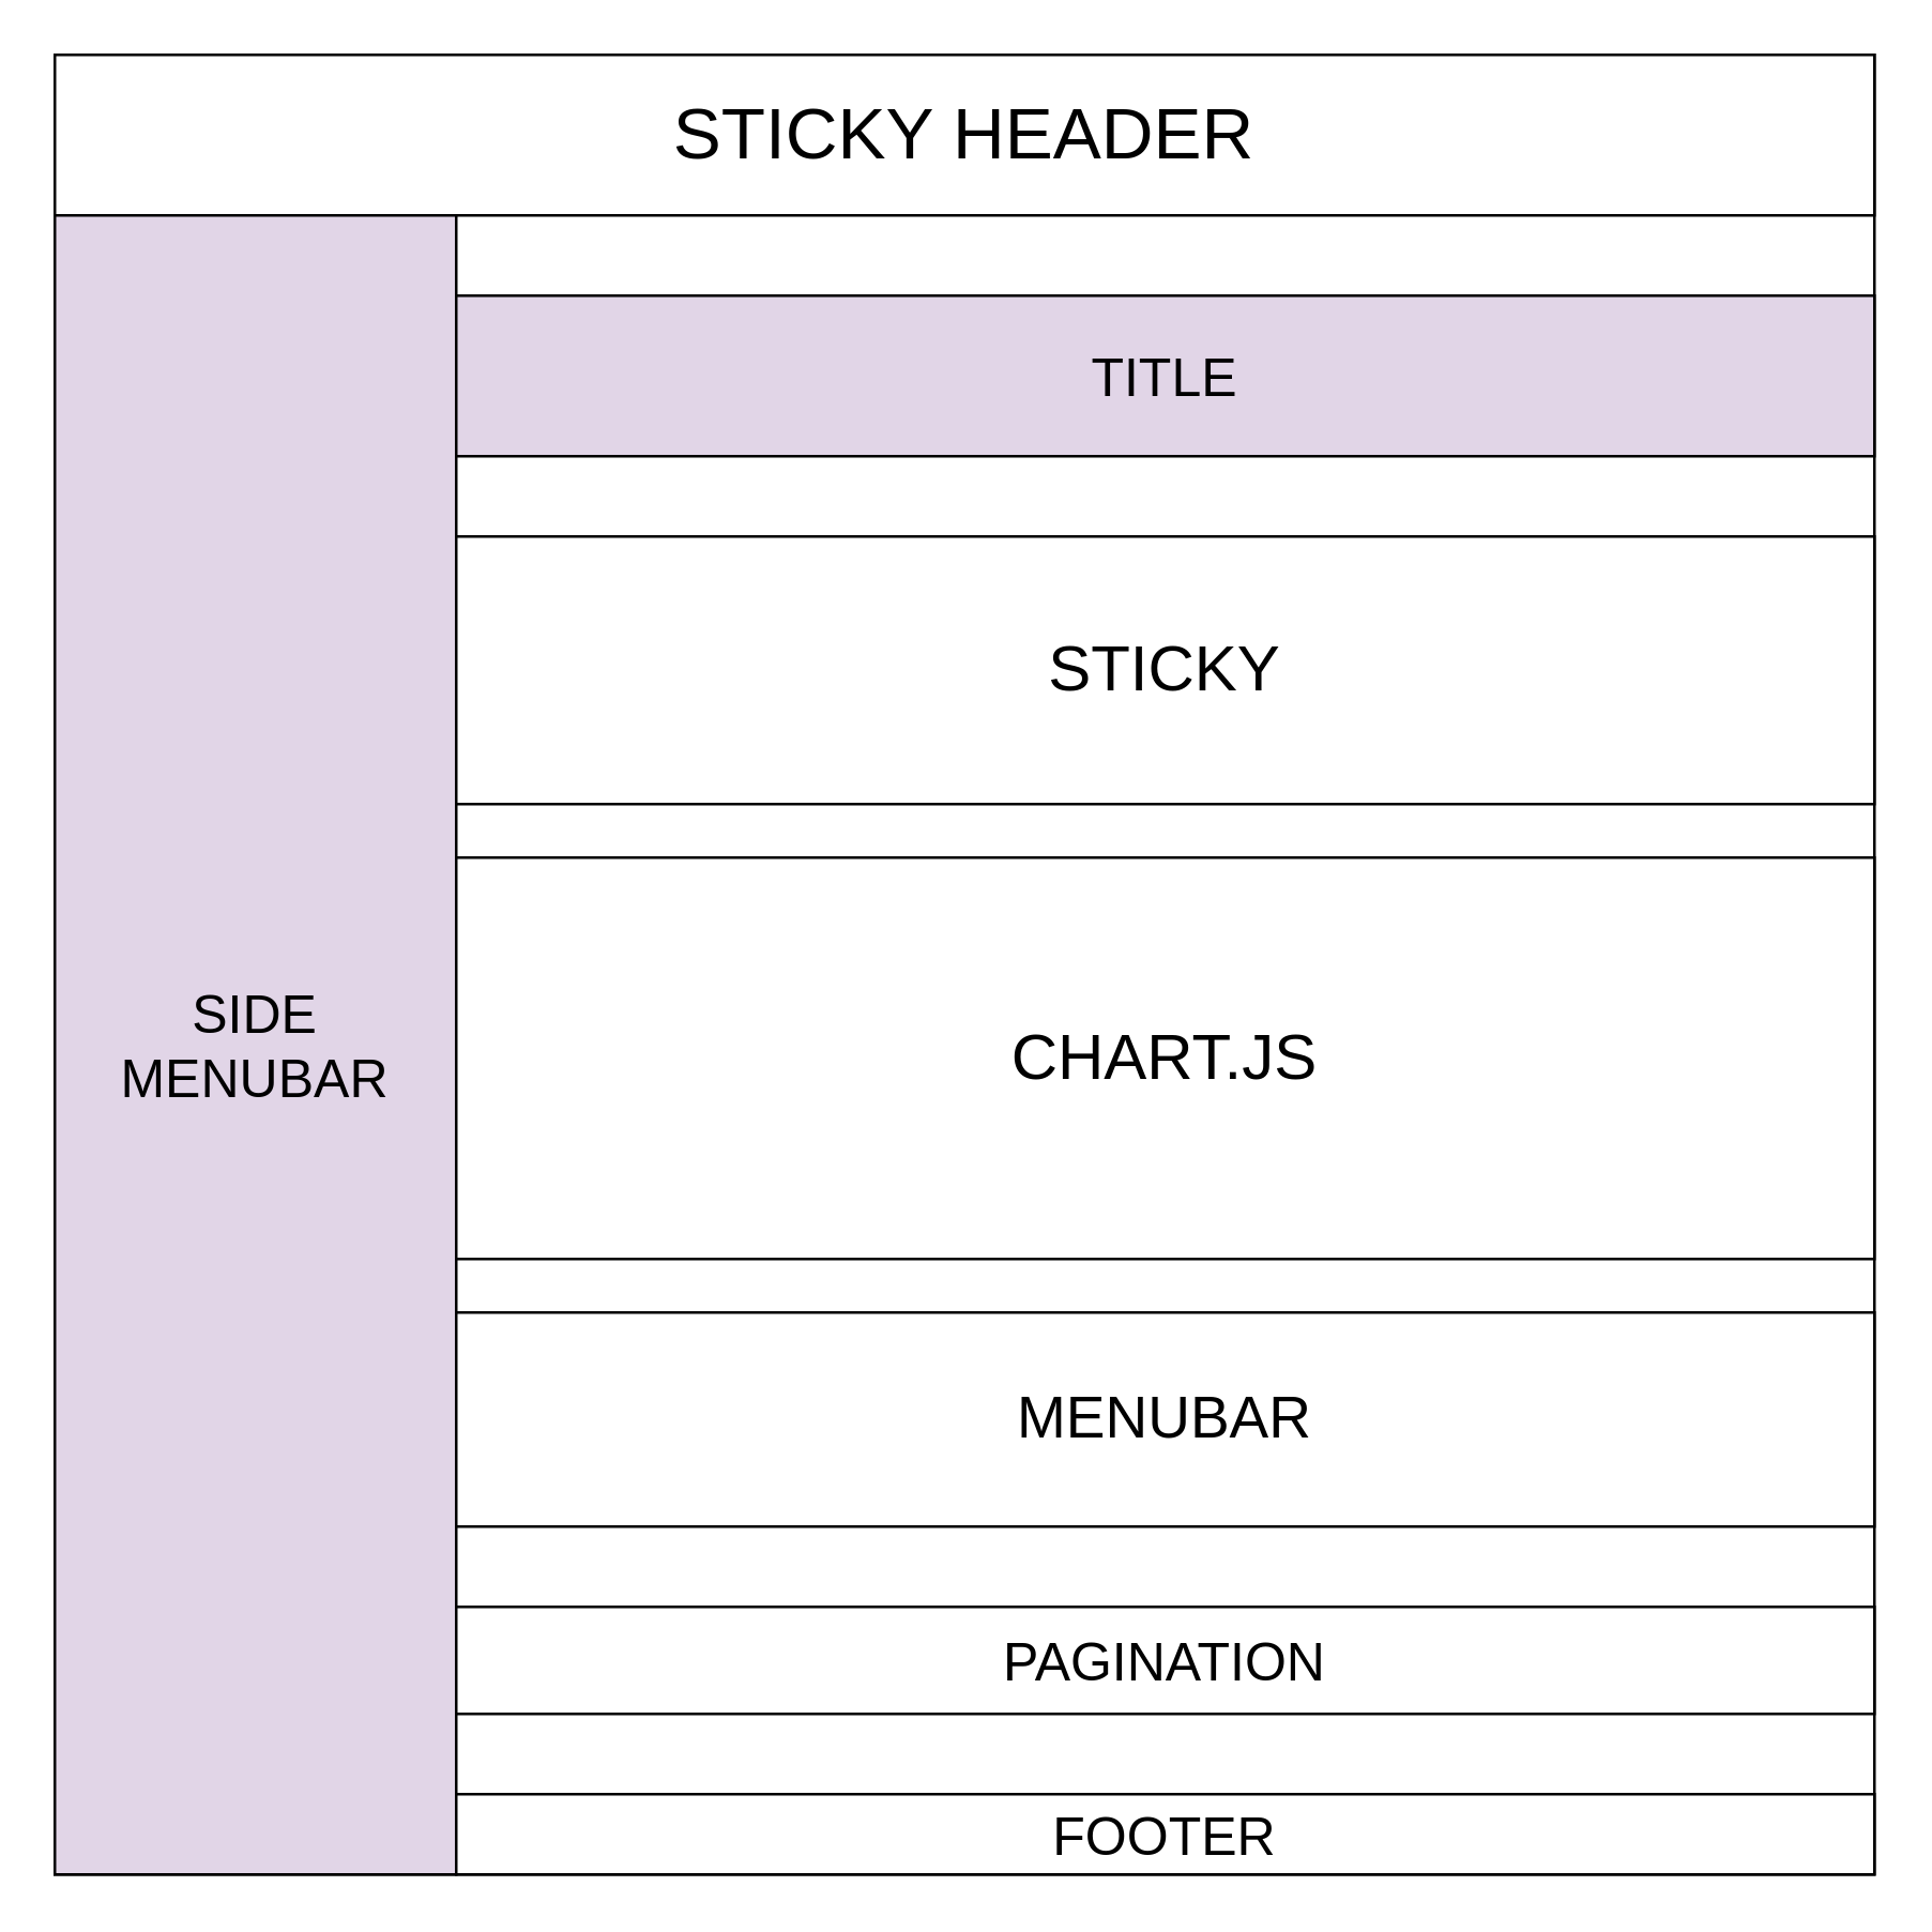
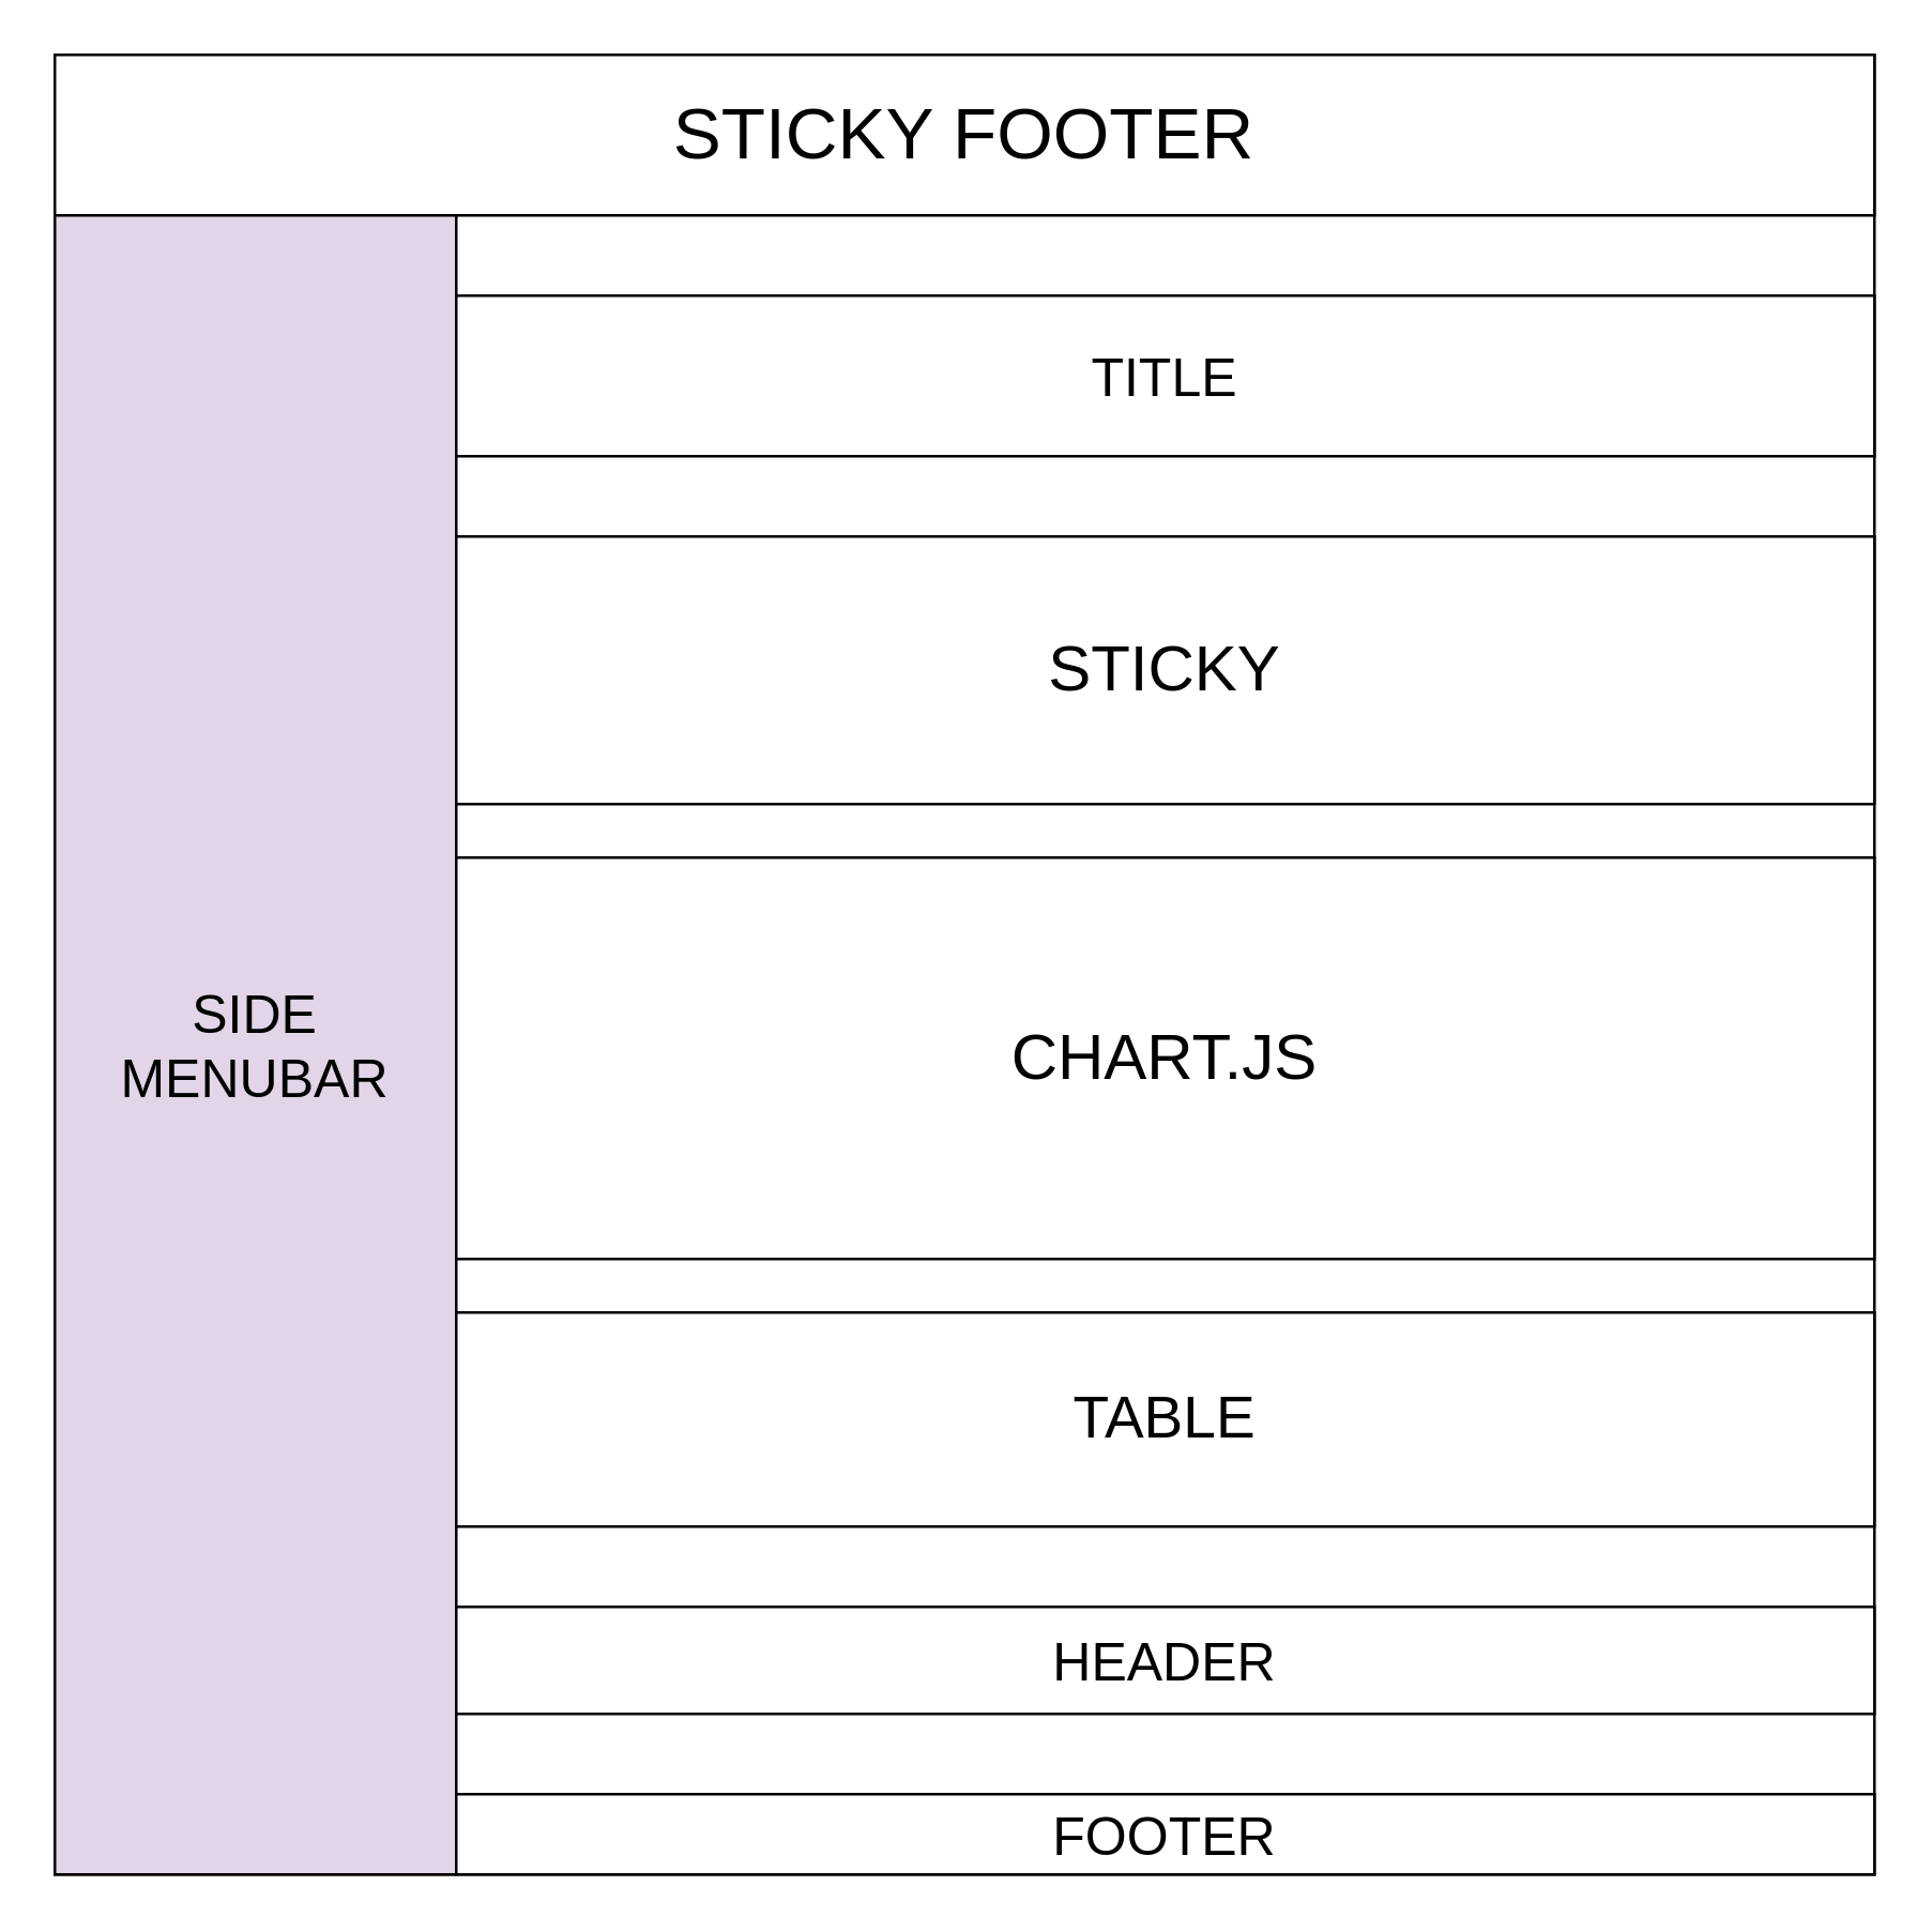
  <mxCell id="0" />
  <mxCell id="1" parent="0" />
  <mxCell id="2" value="" style="whiteSpace=wrap;html=1;aspect=fixed;" vertex="1" parent="1"><mxGeometry x="20" y="20" width="680" height="680" as="geometry" /></mxCell>
- <mxCell id="3" value="&lt;font style=&quot;font-size: 27px;&quot;&gt;STICKY HEADER&lt;/font&gt;" style="rounded=0;whiteSpace=wrap;html=1;" vertex="1" parent="1"><mxGeometry x="20" y="20" width="680" height="60" as="geometry" /></mxCell>
+ <mxCell id="3" value="&lt;font style=&quot;font-size: 27px;&quot;&gt;STICKY FOOTER&lt;/font&gt;" style="rounded=0;whiteSpace=wrap;html=1;" vertex="1" parent="1"><mxGeometry x="20" y="20" width="680" height="60" as="geometry" /></mxCell>
  <mxCell id="4" value="&lt;font style=&quot;font-size: 20px;&quot;&gt;SIDE MENUBAR&lt;/font&gt;" style="rounded=0;whiteSpace=wrap;html=1;fillColor=#e1d5e7;" vertex="1" parent="1"><mxGeometry x="20" y="80" width="150" height="620" as="geometry" /></mxCell>
- <mxCell id="5" value="&lt;font style=&quot;font-size: 20px;&quot;&gt;TITLE&lt;/font&gt;" style="rounded=0;whiteSpace=wrap;html=1;fillColor=#e1d5e7;" vertex="1" parent="1"><mxGeometry x="170" y="110" width="530" height="60" as="geometry" /></mxCell>
+ <mxCell id="5" value="&lt;font style=&quot;font-size: 20px;&quot;&gt;TITLE&lt;/font&gt;" style="rounded=0;whiteSpace=wrap;html=1;" vertex="1" parent="1"><mxGeometry x="170" y="110" width="530" height="60" as="geometry" /></mxCell>
  <mxCell id="6" value="&lt;font style=&quot;font-size: 24px;&quot;&gt;STICKY&lt;/font&gt;" style="rounded=0;whiteSpace=wrap;html=1;" vertex="1" parent="1"><mxGeometry x="170" y="200" width="530" height="100" as="geometry" /></mxCell>
  <mxCell id="7" value="&lt;font style=&quot;font-size: 24px;&quot;&gt;CHART.JS&lt;/font&gt;" style="rounded=0;whiteSpace=wrap;html=1;" vertex="1" parent="1"><mxGeometry x="170" y="320" width="530" height="150" as="geometry" /></mxCell>
- <mxCell id="8" value="&lt;font style=&quot;font-size: 22px;&quot;&gt;MENUBAR&lt;/font&gt;" style="rounded=0;whiteSpace=wrap;html=1;" vertex="1" parent="1"><mxGeometry x="170" y="490" width="530" height="80" as="geometry" /></mxCell>
- <mxCell id="9" value="&lt;font style=&quot;font-size: 20px;&quot;&gt;PAGINATION&lt;/font&gt;" style="rounded=0;whiteSpace=wrap;html=1;fontSize=20;" vertex="1" parent="1"><mxGeometry x="170" y="600" width="530" height="40" as="geometry" /></mxCell>
+ <mxCell id="8" value="&lt;font style=&quot;font-size: 22px;&quot;&gt;TABLE&lt;/font&gt;" style="rounded=0;whiteSpace=wrap;html=1;" vertex="1" parent="1"><mxGeometry x="170" y="490" width="530" height="80" as="geometry" /></mxCell>
+ <mxCell id="9" value="&lt;font style=&quot;font-size: 20px;&quot;&gt;HEADER&lt;/font&gt;" style="rounded=0;whiteSpace=wrap;html=1;fontSize=20;" vertex="1" parent="1"><mxGeometry x="170" y="600" width="530" height="40" as="geometry" /></mxCell>
  <mxCell id="10" value="&lt;font style=&quot;font-size: 20px;&quot;&gt;FOOTER&lt;/font&gt;" style="rounded=0;whiteSpace=wrap;html=1;" vertex="1" parent="1"><mxGeometry x="170" y="670" width="530" height="30" as="geometry" /></mxCell>
